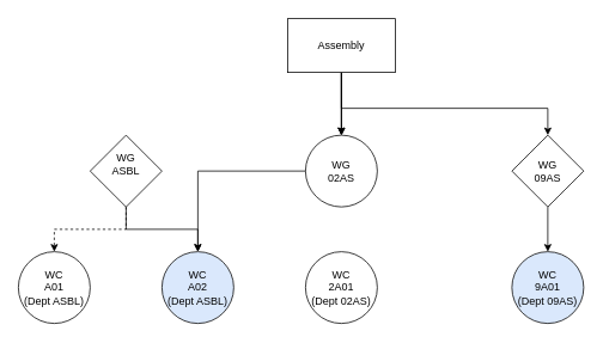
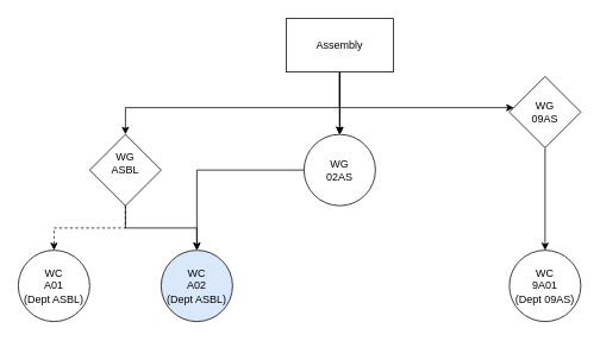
  <mxCell id="0" />
  <mxCell id="1" parent="0" />
+ <mxCell id="2" value="" style="edgeStyle=orthogonalEdgeStyle;rounded=0;orthogonalLoop=1;jettySize=auto;html=1;" edge="1" parent="1" source="7" target="10"><mxGeometry relative="1" as="geometry"><Array as="points"><mxPoint x="380" y="120" /><mxPoint x="140" y="120" /></Array></mxGeometry></mxCell>
  <mxCell id="3" value="" style="edgeStyle=orthogonalEdgeStyle;rounded=0;orthogonalLoop=1;jettySize=auto;html=1;" edge="1" parent="1" source="7" target="14"><mxGeometry relative="1" as="geometry" /></mxCell>
  <mxCell id="4" value="" style="edgeStyle=orthogonalEdgeStyle;rounded=0;orthogonalLoop=1;jettySize=auto;html=1;" edge="1" parent="1" source="7" target="14"><mxGeometry relative="1" as="geometry" /></mxCell>
  <mxCell id="5" value="" style="edgeStyle=orthogonalEdgeStyle;rounded=0;orthogonalLoop=1;jettySize=auto;html=1;" edge="1" parent="1" source="7" target="14"><mxGeometry relative="1" as="geometry" /></mxCell>
  <mxCell id="6" value="" style="edgeStyle=orthogonalEdgeStyle;rounded=0;orthogonalLoop=1;jettySize=auto;html=1;" edge="1" parent="1" source="7" target="17"><mxGeometry relative="1" as="geometry"><Array as="points"><mxPoint x="380" y="120" /><mxPoint x="610" y="120" /></Array></mxGeometry></mxCell>
  <mxCell id="7" value="Assembly" style="rounded=0;whiteSpace=wrap;html=1;" vertex="1" parent="1"><mxGeometry x="320" y="20" width="120" height="60" as="geometry" /></mxCell>
  <mxCell id="8" value="" style="edgeStyle=orthogonalEdgeStyle;rounded=0;orthogonalLoop=1;jettySize=auto;html=1;dashed=1;" edge="1" parent="1" source="10" target="11"><mxGeometry relative="1" as="geometry" /></mxCell>
  <mxCell id="9" value="" style="edgeStyle=orthogonalEdgeStyle;rounded=0;orthogonalLoop=1;jettySize=auto;html=1;" edge="1" parent="1" source="10" target="12"><mxGeometry relative="1" as="geometry" /></mxCell>
  <mxCell id="10" value="WG&lt;div&gt;ASBL&lt;/div&gt;&lt;div&gt;&lt;br&gt;&lt;/div&gt;" style="rhombus;whiteSpace=wrap;html=1;rounded=0;" vertex="1" parent="1"><mxGeometry x="100" y="150" width="80" height="80" as="geometry" /></mxCell>
  <mxCell id="11" value="WC&lt;div&gt;A01&lt;/div&gt;&lt;div&gt;(Dept ASBL)&lt;/div&gt;" style="ellipse;whiteSpace=wrap;html=1;rounded=0;" vertex="1" parent="1"><mxGeometry x="20" y="280" width="80" height="80" as="geometry" /></mxCell>
  <mxCell id="12" value="WC&lt;div&gt;A02&lt;/div&gt;&lt;div&gt;(Dept ASBL)&lt;br&gt;&lt;/div&gt;" style="ellipse;whiteSpace=wrap;html=1;rounded=0;fillColor=#dae8fc;" vertex="1" parent="1"><mxGeometry x="180" y="280" width="80" height="80" as="geometry" /></mxCell>
  <mxCell id="13" value="" style="edgeStyle=orthogonalEdgeStyle;rounded=0;orthogonalLoop=1;jettySize=auto;html=1;" edge="1" parent="1" source="14" target="12"><mxGeometry relative="1" as="geometry" /></mxCell>
  <mxCell id="14" value="WG&lt;div&gt;02AS&lt;/div&gt;" style="ellipse;whiteSpace=wrap;html=1;" vertex="1" parent="1"><mxGeometry x="340" y="150" width="80" height="80" as="geometry" /></mxCell>
- <mxCell id="15" value="WC&lt;div&gt;2A01&lt;/div&gt;&lt;div&gt;(Dept 02AS)&lt;/div&gt;" style="ellipse;whiteSpace=wrap;html=1;rounded=0;" vertex="1" parent="1"><mxGeometry x="340" y="280" width="80" height="80" as="geometry" /></mxCell>
  <mxCell id="16" value="" style="edgeStyle=orthogonalEdgeStyle;rounded=0;orthogonalLoop=1;jettySize=auto;html=1;" edge="1" parent="1" source="17" target="18"><mxGeometry relative="1" as="geometry" /></mxCell>
- <mxCell id="17" value="WG&lt;div&gt;09AS&lt;/div&gt;" style="rhombus;whiteSpace=wrap;html=1;rounded=0;" vertex="1" parent="1"><mxGeometry x="570" y="150" width="80" height="80" as="geometry" /></mxCell>
- <mxCell id="18" value="WC&lt;div&gt;9A01&lt;/div&gt;&lt;div&gt;(Dept 09AS)&lt;/div&gt;" style="ellipse;whiteSpace=wrap;html=1;rounded=0;fillColor=#dae8fc;" vertex="1" parent="1"><mxGeometry x="570" y="280" width="80" height="80" as="geometry" /></mxCell>
+ <mxCell id="17" value="WG&lt;div&gt;09AS&lt;/div&gt;" style="rhombus;whiteSpace=wrap;html=1;rounded=0;" vertex="1" parent="1"><mxGeometry x="570" y="85" width="80" height="80" as="geometry" /></mxCell>
+ <mxCell id="18" value="WC&lt;div&gt;9A01&lt;/div&gt;&lt;div&gt;(Dept 09AS)&lt;/div&gt;" style="ellipse;whiteSpace=wrap;html=1;rounded=0;" vertex="1" parent="1"><mxGeometry x="570" y="280" width="80" height="80" as="geometry" /></mxCell>
